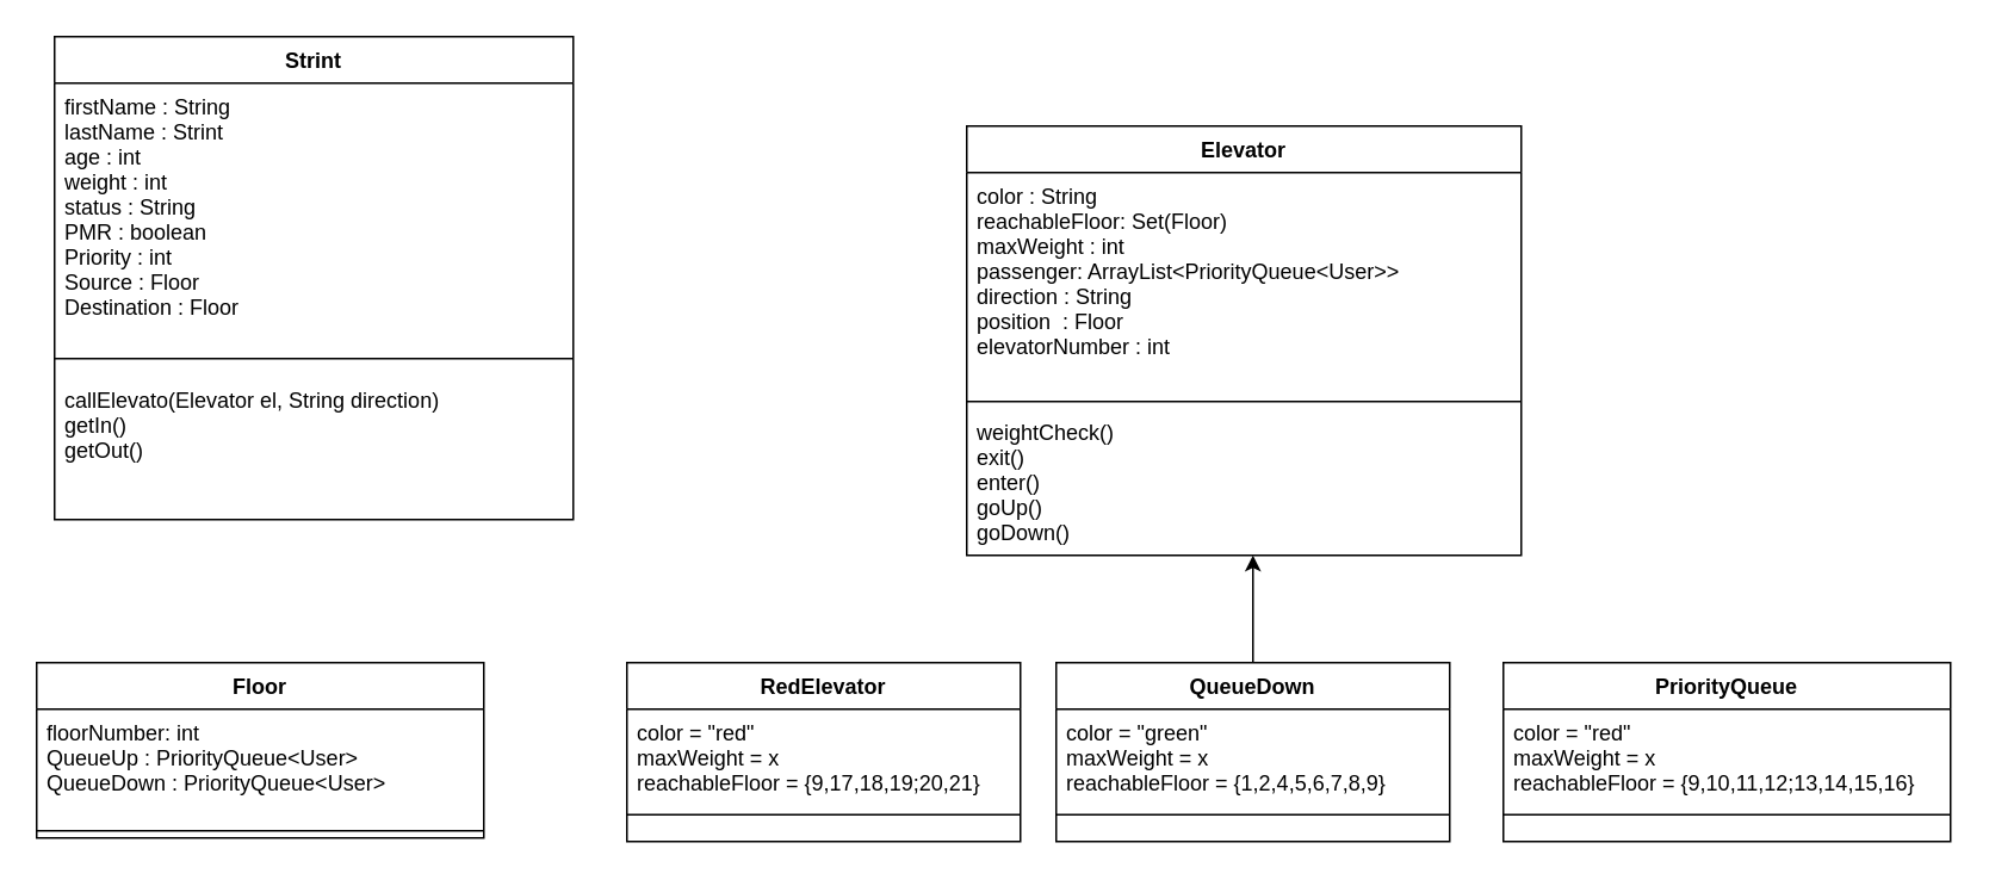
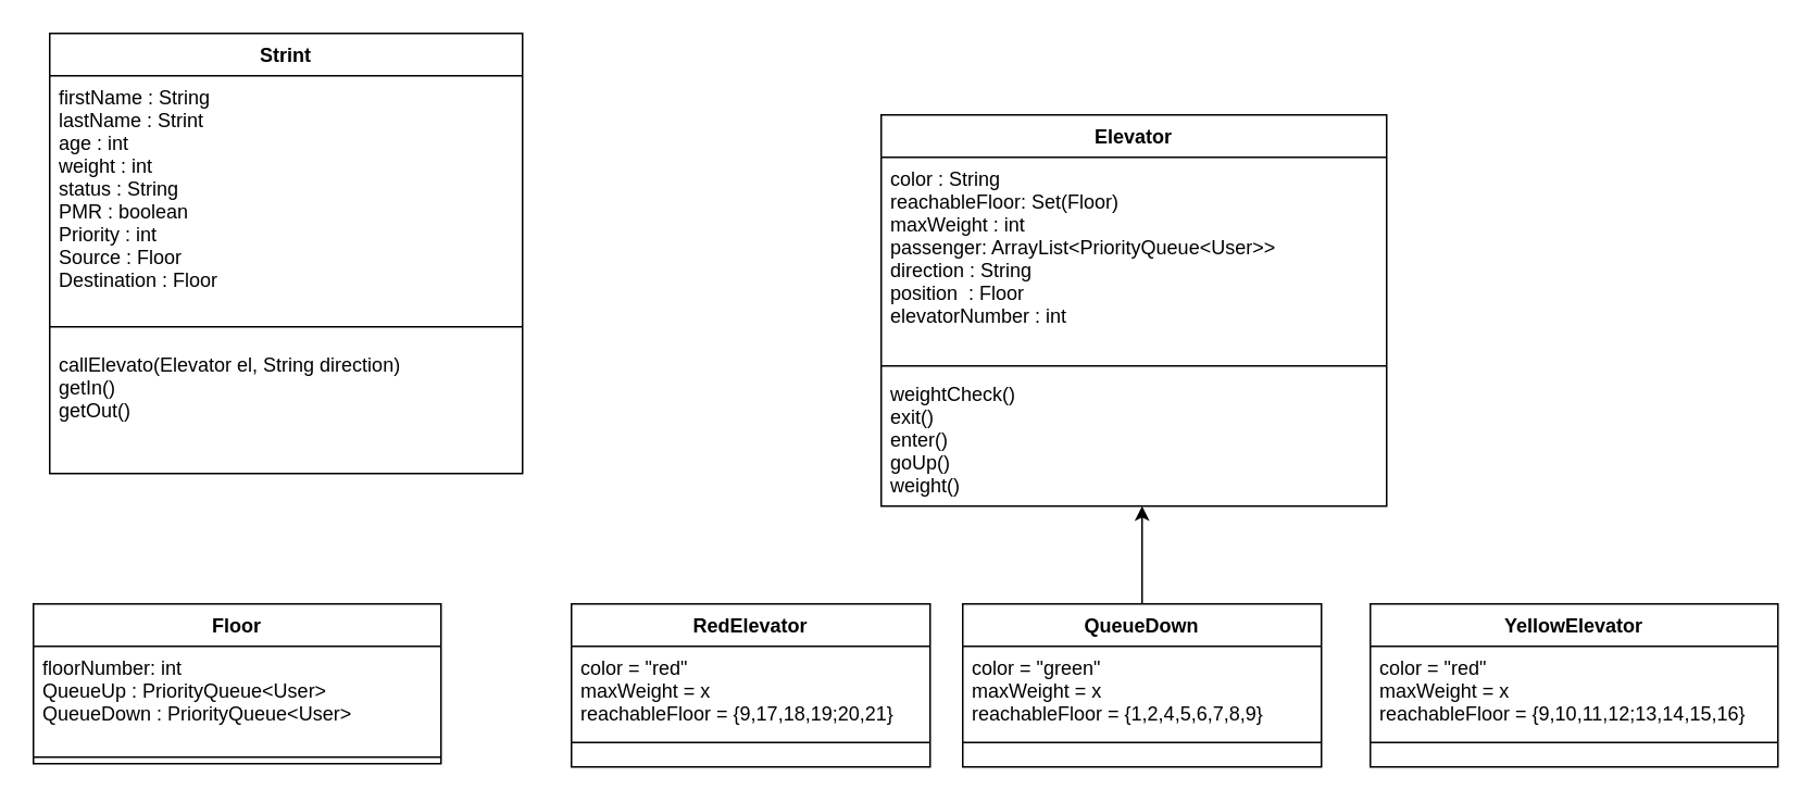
  <mxCell id="0" style=";html=1;" />
  <mxCell id="1" style=";html=1;" parent="0" />
  <mxCell id="2" value="Strint" style="swimlane;fontStyle=1;align=center;verticalAlign=top;childLayout=stackLayout;horizontal=1;startSize=26;horizontalStack=0;resizeParent=1;resizeParentMax=0;resizeLast=0;collapsible=1;marginBottom=0;" parent="1" vertex="1"><mxGeometry x="30" y="20" width="290" height="270" as="geometry" /></mxCell>
  <mxCell id="3" value="firstName : String&#10;lastName : Strint&#10;age : int&#10;weight : int&#10;status : String&#10;PMR : boolean&#10;Priority : int&#10;Source : Floor&#10;Destination : Floor&#10;&#10;" style="text;strokeColor=none;fillColor=none;align=left;verticalAlign=top;spacingLeft=4;spacingRight=4;overflow=hidden;rotatable=0;points=[[0,0.5],[1,0.5]];portConstraint=eastwest;" parent="2" vertex="1"><mxGeometry y="26" width="290" height="144" as="geometry" /></mxCell>
  <mxCell id="4" value="" style="line;strokeWidth=1;fillColor=none;align=left;verticalAlign=middle;spacingTop=-1;spacingLeft=3;spacingRight=3;rotatable=0;labelPosition=right;points=[];portConstraint=eastwest;" parent="2" vertex="1"><mxGeometry y="170" width="290" height="20" as="geometry" /></mxCell>
  <mxCell id="5" value="callElevato(Elevator el, String direction)&#10;getIn()&#10;getOut()&#10;&#10;&#10;" style="text;strokeColor=none;fillColor=none;align=left;verticalAlign=top;spacingLeft=4;spacingRight=4;overflow=hidden;rotatable=0;points=[[0,0.5],[1,0.5]];portConstraint=eastwest;" parent="2" vertex="1"><mxGeometry y="190" width="290" height="80" as="geometry" /></mxCell>
  <mxCell id="6" value="Elevator" style="swimlane;fontStyle=1;align=center;verticalAlign=top;childLayout=stackLayout;horizontal=1;startSize=26;horizontalStack=0;resizeParent=1;resizeParentMax=0;resizeLast=0;collapsible=1;marginBottom=0;" parent="1" vertex="1"><mxGeometry x="540" y="70" width="310" height="240" as="geometry" /></mxCell>
  <mxCell id="7" value="color : String&#10;reachableFloor: Set(Floor)&#10;maxWeight : int&#10;passenger: ArrayList&lt;PriorityQueue&lt;User&gt;&gt;&#10;direction : String&#10;position  : Floor&#10;elevatorNumber : int&#10;&#10;&#10;" style="text;strokeColor=none;fillColor=none;align=left;verticalAlign=top;spacingLeft=4;spacingRight=4;overflow=hidden;rotatable=0;points=[[0,0.5],[1,0.5]];portConstraint=eastwest;" parent="6" vertex="1"><mxGeometry y="26" width="310" height="124" as="geometry" /></mxCell>
  <mxCell id="8" value="" style="line;strokeWidth=1;fillColor=none;align=left;verticalAlign=middle;spacingTop=-1;spacingLeft=3;spacingRight=3;rotatable=0;labelPosition=right;points=[];portConstraint=eastwest;" parent="6" vertex="1"><mxGeometry y="150" width="310" height="8" as="geometry" /></mxCell>
- <mxCell id="9" value="weightCheck()&#10;exit()&#10;enter()&#10;goUp()&#10;goDown()&#10;" style="text;strokeColor=none;fillColor=none;align=left;verticalAlign=top;spacingLeft=4;spacingRight=4;overflow=hidden;rotatable=0;points=[[0,0.5],[1,0.5]];portConstraint=eastwest;" parent="6" vertex="1"><mxGeometry y="158" width="310" height="82" as="geometry" /></mxCell>
+ <mxCell id="9" value="weightCheck()&#10;exit()&#10;enter()&#10;goUp()&#10;weight()&#10;" style="text;strokeColor=none;fillColor=none;align=left;verticalAlign=top;spacingLeft=4;spacingRight=4;overflow=hidden;rotatable=0;points=[[0,0.5],[1,0.5]];portConstraint=eastwest;" parent="6" vertex="1"><mxGeometry y="158" width="310" height="82" as="geometry" /></mxCell>
  <mxCell id="10" style="edgeStyle=orthogonalEdgeStyle;rounded=0;orthogonalLoop=1;jettySize=auto;html=1;" parent="1" source="11" edge="1"><mxGeometry relative="1" as="geometry"><Array as="points"><mxPoint x="700" y="330" /><mxPoint x="700" y="330" /></Array><mxPoint x="700" y="310" as="targetPoint" /></mxGeometry></mxCell>
  <mxCell id="11" value="QueueDown" style="swimlane;fontStyle=1;align=center;verticalAlign=top;childLayout=stackLayout;horizontal=1;startSize=26;horizontalStack=0;resizeParent=1;resizeParentMax=0;resizeLast=0;collapsible=1;marginBottom=0;" parent="1" vertex="1"><mxGeometry x="590" y="370" width="220" height="100" as="geometry" /></mxCell>
  <mxCell id="12" value="color = &quot;green&quot;&#10;maxWeight = x&#10;reachableFloor = {1,2,4,5,6,7,8,9}&#10;&#10;" style="text;strokeColor=none;fillColor=none;align=left;verticalAlign=top;spacingLeft=4;spacingRight=4;overflow=hidden;rotatable=0;points=[[0,0.5],[1,0.5]];portConstraint=eastwest;" parent="11" vertex="1"><mxGeometry y="26" width="220" height="44" as="geometry" /></mxCell>
  <mxCell id="13" value="" style="line;strokeWidth=1;fillColor=none;align=left;verticalAlign=middle;spacingTop=-1;spacingLeft=3;spacingRight=3;rotatable=0;labelPosition=right;points=[];portConstraint=eastwest;" parent="11" vertex="1"><mxGeometry y="70" width="220" height="30" as="geometry" /></mxCell>
  <mxCell id="14" value="RedElevator" style="swimlane;fontStyle=1;align=center;verticalAlign=top;childLayout=stackLayout;horizontal=1;startSize=26;horizontalStack=0;resizeParent=1;resizeParentMax=0;resizeLast=0;collapsible=1;marginBottom=0;" parent="1" vertex="1"><mxGeometry x="350" y="370" width="220" height="100" as="geometry"><mxRectangle x="450" y="560" width="130" height="26" as="alternateBounds" /></mxGeometry></mxCell>
  <mxCell id="15" value="color = &quot;red&quot;&#10;maxWeight = x&#10;reachableFloor = {9,17,18,19;20,21}&#10;&#10;" style="text;strokeColor=none;fillColor=none;align=left;verticalAlign=top;spacingLeft=4;spacingRight=4;overflow=hidden;rotatable=0;points=[[0,0.5],[1,0.5]];portConstraint=eastwest;" parent="14" vertex="1"><mxGeometry y="26" width="220" height="44" as="geometry" /></mxCell>
  <mxCell id="16" value="" style="line;strokeWidth=1;fillColor=none;align=left;verticalAlign=middle;spacingTop=-1;spacingLeft=3;spacingRight=3;rotatable=0;labelPosition=right;points=[];portConstraint=eastwest;" parent="14" vertex="1"><mxGeometry y="70" width="220" height="30" as="geometry" /></mxCell>
- <mxCell id="17" value="PriorityQueue" style="swimlane;fontStyle=1;align=center;verticalAlign=top;childLayout=stackLayout;horizontal=1;startSize=26;horizontalStack=0;resizeParent=1;resizeParentMax=0;resizeLast=0;collapsible=1;marginBottom=0;" parent="1" vertex="1"><mxGeometry x="840" y="370" width="250" height="100" as="geometry" /></mxCell>
+ <mxCell id="17" value="YellowElevator" style="swimlane;fontStyle=1;align=center;verticalAlign=top;childLayout=stackLayout;horizontal=1;startSize=26;horizontalStack=0;resizeParent=1;resizeParentMax=0;resizeLast=0;collapsible=1;marginBottom=0;" parent="1" vertex="1"><mxGeometry x="840" y="370" width="250" height="100" as="geometry" /></mxCell>
  <mxCell id="18" value="color = &quot;red&quot;&#10;maxWeight = x&#10;reachableFloor = {9,10,11,12;13,14,15,16}&#10;&#10;" style="text;strokeColor=none;fillColor=none;align=left;verticalAlign=top;spacingLeft=4;spacingRight=4;overflow=hidden;rotatable=0;points=[[0,0.5],[1,0.5]];portConstraint=eastwest;" parent="17" vertex="1"><mxGeometry y="26" width="250" height="44" as="geometry" /></mxCell>
  <mxCell id="19" value="" style="line;strokeWidth=1;fillColor=none;align=left;verticalAlign=middle;spacingTop=-1;spacingLeft=3;spacingRight=3;rotatable=0;labelPosition=right;points=[];portConstraint=eastwest;" parent="17" vertex="1"><mxGeometry y="70" width="250" height="30" as="geometry" /></mxCell>
  <mxCell id="20" value="Floor" style="swimlane;fontStyle=1;align=center;verticalAlign=top;childLayout=stackLayout;horizontal=1;startSize=26;horizontalStack=0;resizeParent=1;resizeParentMax=0;resizeLast=0;collapsible=1;marginBottom=0;" parent="1" vertex="1"><mxGeometry x="20" y="370" width="250" height="98" as="geometry" /></mxCell>
  <mxCell id="21" value="floorNumber: int&#10;QueueUp : PriorityQueue&lt;User&gt;&#10;QueueDown : PriorityQueue&lt;User&gt;&#10;" style="text;strokeColor=none;fillColor=none;align=left;verticalAlign=top;spacingLeft=4;spacingRight=4;overflow=hidden;rotatable=0;points=[[0,0.5],[1,0.5]];portConstraint=eastwest;" parent="20" vertex="1"><mxGeometry y="26" width="250" height="64" as="geometry" /></mxCell>
  <mxCell id="22" value="" style="line;strokeWidth=1;fillColor=none;align=left;verticalAlign=middle;spacingTop=-1;spacingLeft=3;spacingRight=3;rotatable=0;labelPosition=right;points=[];portConstraint=eastwest;" parent="20" vertex="1"><mxGeometry y="90" width="250" height="8" as="geometry" /></mxCell>
